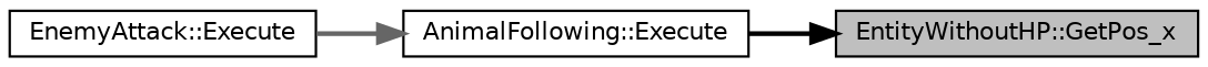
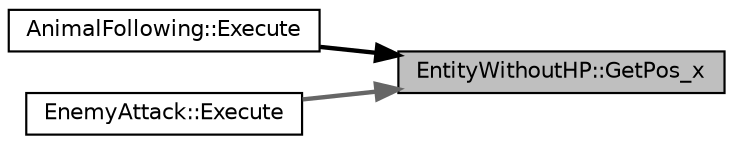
  digraph {
    rankdir=RL
    node [color=black fontname=Helvetica fontsize=10 shape=record]
    edge [dir=back fontname=Helvetica fontsize=10 labelfontname=Helvetica labelfontsize=10 style=bold]
    n1 [fillcolor=grey75 fontcolor=black height=0.2 label="EntityWithoutHP::GetPos_x" style=filled width=0.4]
    n2 [height=0.2 label="AnimalFollowing::Execute" width=0.4]
    n3 [height=0.2 label="EnemyAttack::Execute" width=0.4]
    n1 -> n2 [color=black]
-   n2 -> n3 [color=gray40]
+   n1 -> n3 [color=gray40]
  }
